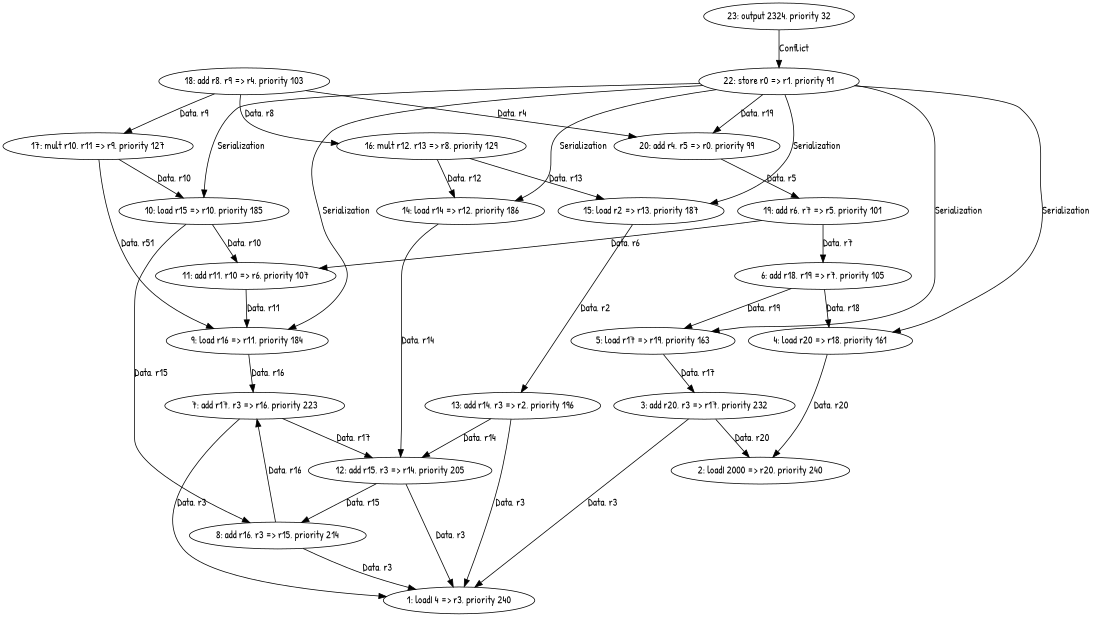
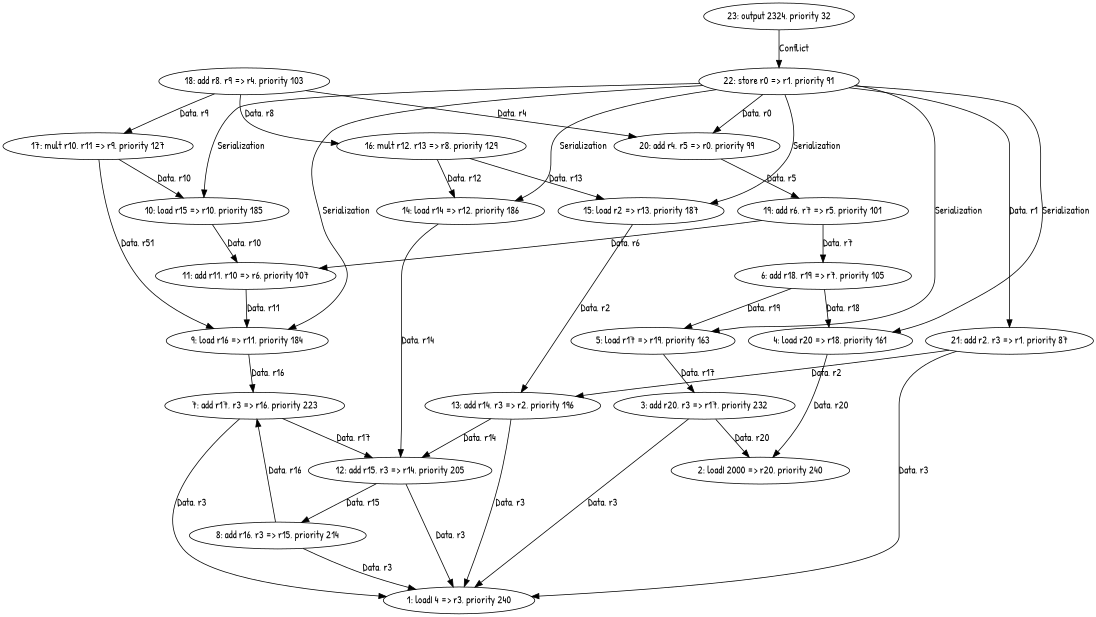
  digraph {
    fontname="Patrick Hand"
    node [fontname="Patrick Hand"]
    edge [fontname="Patrick Hand"]
    n1 [label="1: loadI 4 => r3, priority 240"]
    n2 [label="2: loadI 2000 => r20, priority 240"]
    n3 [label="3: add r20, r3 => r17, priority 232"]
    n4 [label="4: load r20 => r18, priority 161"]
    n5 [label="5: load r17 => r19, priority 163"]
    n6 [label="6: add r18, r19 => r7, priority 105"]
    n7 [label="7: add r17, r3 => r16, priority 223"]
    n8 [label="12: add r15, r3 => r14, priority 205"]
    n9 [label="8: add r16, r3 => r15, priority 214"]
    n10 [label="9: load r16 => r11, priority 184"]
    n11 [label="10: load r15 => r10, priority 185"]
    n12 [label="11: add r11, r10 => r6, priority 107"]
    n13 [label="13: add r14, r3 => r2, priority 196"]
    n14 [label="14: load r14 => r12, priority 186"]
    n15 [label="15: load r2 => r13, priority 187"]
    n16 [label="16: mult r12, r13 => r8, priority 129"]
    n17 [label="17: mult r10, r11 => r9, priority 127"]
    n18 [label="18: add r8, r9 => r4, priority 103"]
    n19 [label="20: add r4, r5 => r0, priority 99"]
    n20 [label="19: add r6, r7 => r5, priority 101"]
+   n21 [label="21: add r2, r3 => r1, priority 87"]
    n22 [label="22: store r0 => r1, priority 91"]
    n23 [label="23: output 2324, priority 32"]
    n3 -> n1 [label="Data, r3"]
    n3 -> n2 [label="Data, r20"]
    n4 -> n2 [label="Data, r20"]
    n5 -> n3 [label="Data, r17"]
    n6 -> n4 [label="Data, r18"]
    n6 -> n5 [label="Data, r19"]
    n7 -> n1 [label="Data, r3"]
    n7 -> n8 [label="Data, r17"]
    n8 -> n1 [label="Data, r3"]
    n8 -> n9 [label="Data, r15"]
    n9 -> n1 [label="Data, r3"]
    n9 -> n7 [label="Data, r16"]
    n10 -> n7 [label="Data, r16"]
-   n11 -> n9 [label="Data, r15"]
    n11 -> n12 [label="Data, r10"]
    n12 -> n10 [label="Data, r11"]
    n13 -> n1 [label="Data, r3"]
    n13 -> n8 [label="Data, r14"]
    n14 -> n8 [label="Data, r14"]
    n15 -> n13 [label="Data, r2"]
    n16 -> n14 [label="Data, r12"]
    n16 -> n15 [label="Data, r13"]
    n17 -> n10 [label="Data, r51"]
    n17 -> n11 [label="Data, r10"]
    n18 -> n16 [label="Data, r8"]
    n18 -> n17 [label="Data, r9"]
    n18 -> n19 [label="Data, r4"]
    n19 -> n20 [label="Data, r5"]
    n20 -> n6 [label="Data, r7"]
    n20 -> n12 [label="Data, r6"]
+   n21 -> n1 [label="Data, r3"]
+   n21 -> n13 [label="Data, r2"]
    n22 -> n4 [label=Serialization]
    n22 -> n5 [label=Serialization]
    n22 -> n10 [label=Serialization]
    n22 -> n11 [label=Serialization]
    n22 -> n14 [label=Serialization]
    n22 -> n15 [label=Serialization]
-   n22 -> n19 [label="Data, r19"]
+   n22 -> n19 [label="Data, r0"]
+   n22 -> n21 [label="Data, r1"]
    n23 -> n22 [label=Conflict]
  }
